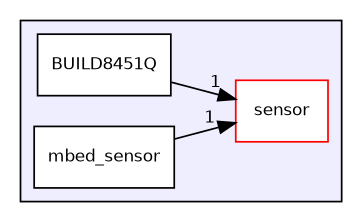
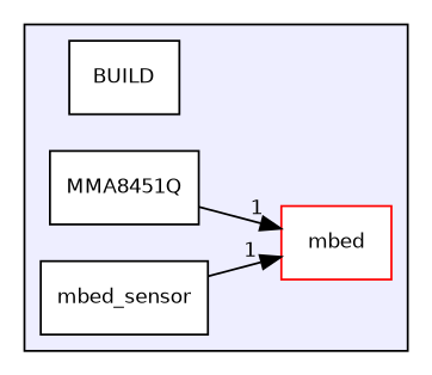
  digraph {
    compound=true
    rankdir=LR
    node [fillcolor=white fontname=Helvetica fontsize=10 shape=box style=filled]
    edge [headlabel=1 labeldistance=1.5 labelfontname=Helvetica labelfontsize=10]
-   n2 [color=red label=sensor]
-   n3 [label=BUILD8451Q]
+   n1 [label=BUILD]
+   n2 [color=red label=mbed]
+   n3 [label=MMA8451Q]
    n4 [label=mbed_sensor]
    subgraph cluster_1 {
      bgcolor="#eeeeff"
      pencolor=black
+     n1
      n2
      n3
      n4
    }
    n3 -> n2
    n4 -> n2
  }
